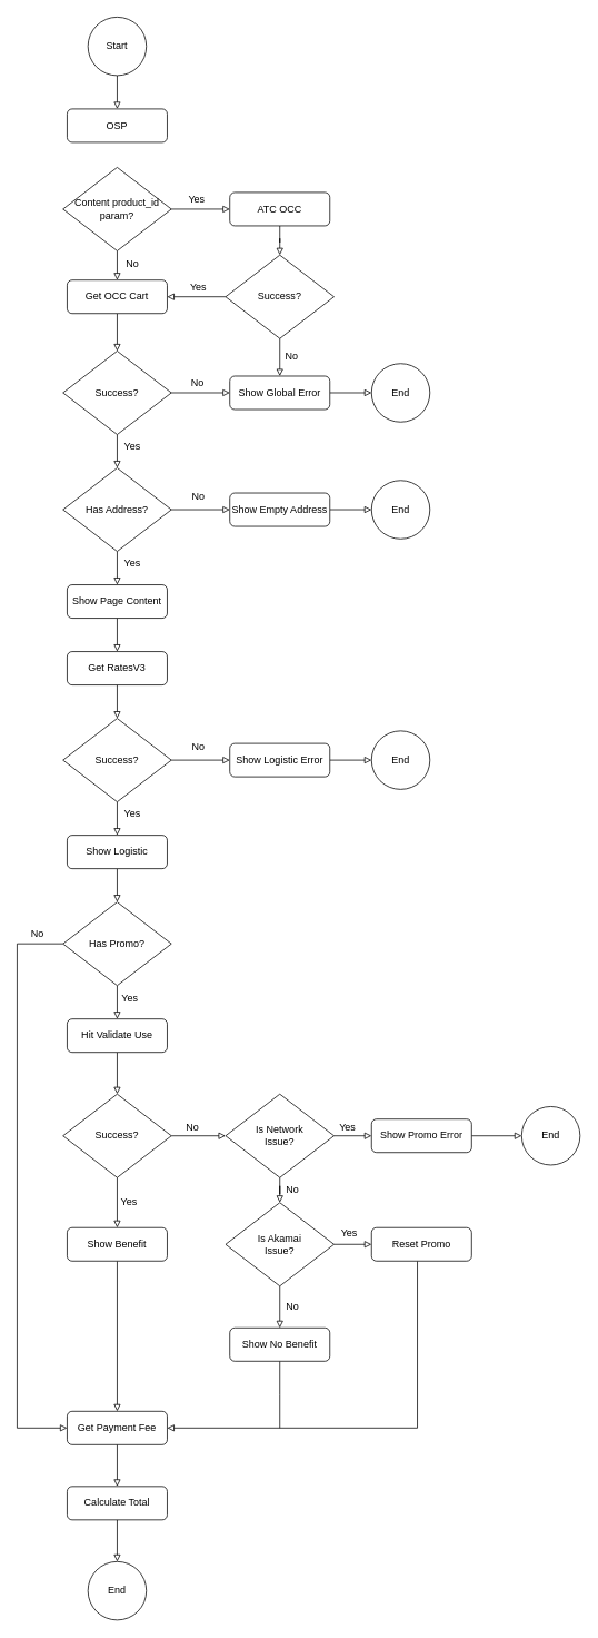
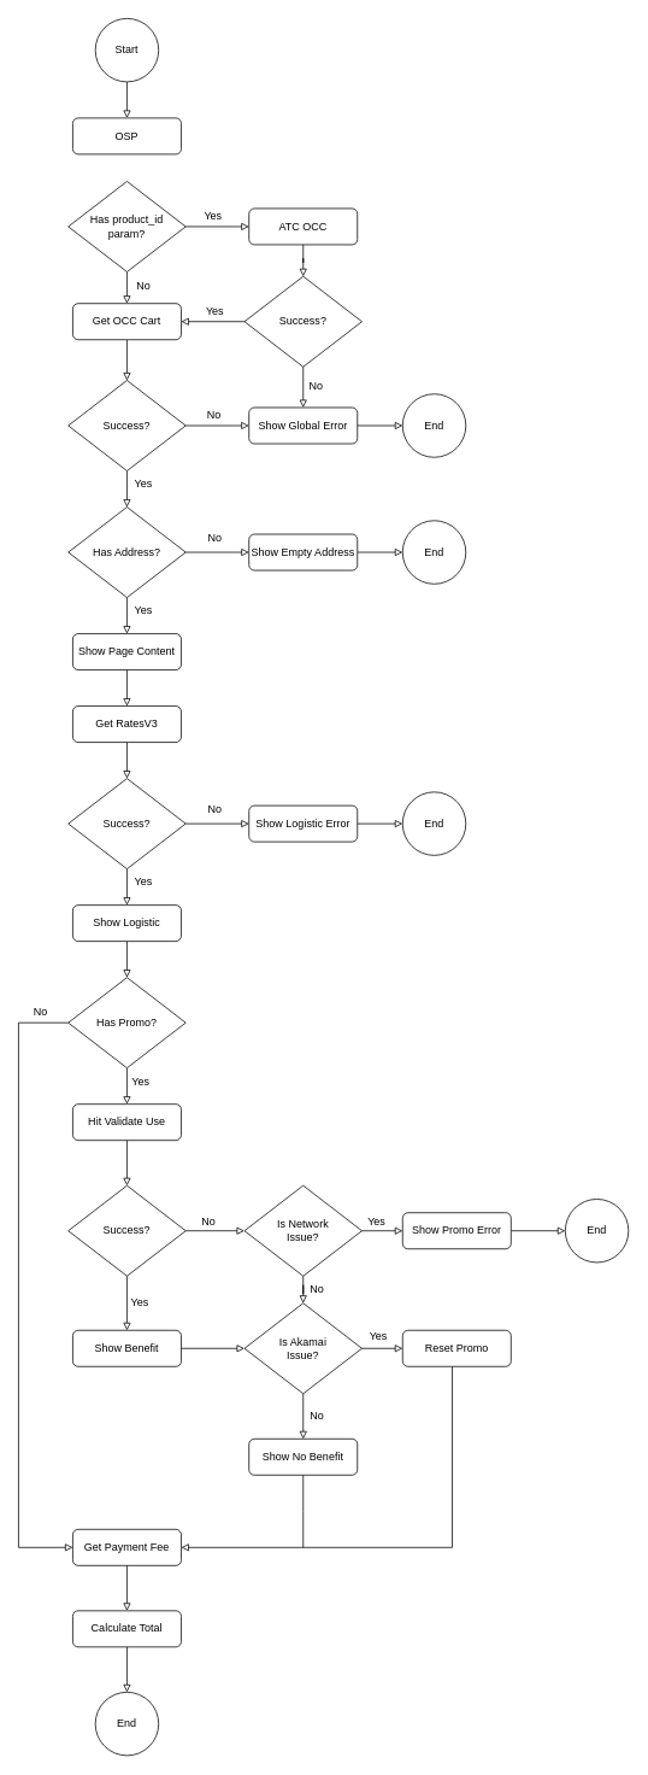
  <mxCell id="0" />
  <mxCell id="1" parent="0" />
  <mxCell id="2" style="edgeStyle=orthogonalEdgeStyle;rounded=0;orthogonalLoop=1;jettySize=auto;html=1;entryX=0.5;entryY=0;entryDx=0;entryDy=0;endArrow=block;endFill=0;" edge="1" parent="1" source="3" target="4"><mxGeometry relative="1" as="geometry" /></mxCell>
  <mxCell id="3" value="Start" style="ellipse;whiteSpace=wrap;html=1;aspect=fixed;" vertex="1" parent="1"><mxGeometry x="105" y="20" width="70" height="70" as="geometry" /></mxCell>
  <mxCell id="4" value="OSP" style="rounded=1;whiteSpace=wrap;html=1;" vertex="1" parent="1"><mxGeometry x="80" y="130" width="120" height="40" as="geometry" /></mxCell>
  <mxCell id="5" style="edgeStyle=orthogonalEdgeStyle;rounded=0;orthogonalLoop=1;jettySize=auto;html=1;exitX=0.5;exitY=1;exitDx=0;exitDy=0;entryX=0.5;entryY=0;entryDx=0;entryDy=0;endArrow=block;endFill=0;" edge="1" parent="1" source="7" target="14"><mxGeometry relative="1" as="geometry" /></mxCell>
  <mxCell id="6" style="edgeStyle=orthogonalEdgeStyle;rounded=0;orthogonalLoop=1;jettySize=auto;html=1;entryX=0;entryY=0.5;entryDx=0;entryDy=0;endArrow=block;endFill=0;" edge="1" parent="1" source="7" target="9"><mxGeometry relative="1" as="geometry" /></mxCell>
- <mxCell id="7" value="Content product_id &lt;br&gt;param?" style="rhombus;whiteSpace=wrap;html=1;" vertex="1" parent="1"><mxGeometry x="75" y="200" width="130" height="100" as="geometry" /></mxCell>
+ <mxCell id="7" value="Has product_id &lt;br&gt;param?" style="rhombus;whiteSpace=wrap;html=1;" vertex="1" parent="1"><mxGeometry x="75" y="200" width="130" height="100" as="geometry" /></mxCell>
  <mxCell id="8" style="edgeStyle=orthogonalEdgeStyle;rounded=0;orthogonalLoop=1;jettySize=auto;html=1;exitX=0.5;exitY=1;exitDx=0;exitDy=0;endArrow=block;endFill=0;" edge="1" parent="1" source="9" target="12"><mxGeometry relative="1" as="geometry" /></mxCell>
  <mxCell id="9" value="ATC OCC" style="rounded=1;whiteSpace=wrap;html=1;" vertex="1" parent="1"><mxGeometry x="275" y="230" width="120" height="40" as="geometry" /></mxCell>
  <mxCell id="10" style="edgeStyle=orthogonalEdgeStyle;rounded=0;orthogonalLoop=1;jettySize=auto;html=1;entryX=1;entryY=0.5;entryDx=0;entryDy=0;endArrow=block;endFill=0;" edge="1" parent="1" source="12" target="14"><mxGeometry relative="1" as="geometry" /></mxCell>
  <mxCell id="11" style="edgeStyle=orthogonalEdgeStyle;rounded=0;orthogonalLoop=1;jettySize=auto;html=1;entryX=0.5;entryY=0;entryDx=0;entryDy=0;endArrow=block;endFill=0;" edge="1" parent="1" source="12" target="19"><mxGeometry relative="1" as="geometry" /></mxCell>
  <mxCell id="12" value="Success?" style="rhombus;whiteSpace=wrap;html=1;" vertex="1" parent="1"><mxGeometry x="270" y="305" width="130" height="100" as="geometry" /></mxCell>
  <mxCell id="13" style="edgeStyle=orthogonalEdgeStyle;rounded=0;orthogonalLoop=1;jettySize=auto;html=1;endArrow=block;endFill=0;" edge="1" parent="1" source="14" target="17"><mxGeometry relative="1" as="geometry" /></mxCell>
  <mxCell id="14" value="Get OCC Cart" style="rounded=1;whiteSpace=wrap;html=1;" vertex="1" parent="1"><mxGeometry x="80" y="335" width="120" height="40" as="geometry" /></mxCell>
  <mxCell id="15" style="edgeStyle=orthogonalEdgeStyle;rounded=0;orthogonalLoop=1;jettySize=auto;html=1;entryX=0;entryY=0.5;entryDx=0;entryDy=0;endArrow=block;endFill=0;" edge="1" parent="1" source="17" target="19"><mxGeometry relative="1" as="geometry" /></mxCell>
  <mxCell id="16" style="edgeStyle=orthogonalEdgeStyle;rounded=0;orthogonalLoop=1;jettySize=auto;html=1;entryX=0.5;entryY=0;entryDx=0;entryDy=0;endArrow=block;endFill=0;" edge="1" parent="1" source="17" target="23"><mxGeometry relative="1" as="geometry" /></mxCell>
  <mxCell id="17" value="Success?" style="rhombus;whiteSpace=wrap;html=1;" vertex="1" parent="1"><mxGeometry x="75" y="420" width="130" height="100" as="geometry" /></mxCell>
  <mxCell id="18" style="edgeStyle=orthogonalEdgeStyle;rounded=0;orthogonalLoop=1;jettySize=auto;html=1;endArrow=block;endFill=0;" edge="1" parent="1" source="19" target="20"><mxGeometry relative="1" as="geometry" /></mxCell>
  <mxCell id="19" value="Show Global Error" style="rounded=1;whiteSpace=wrap;html=1;" vertex="1" parent="1"><mxGeometry x="275" y="450" width="120" height="40" as="geometry" /></mxCell>
  <mxCell id="20" value="End" style="ellipse;whiteSpace=wrap;html=1;aspect=fixed;" vertex="1" parent="1"><mxGeometry x="445" y="435" width="70" height="70" as="geometry" /></mxCell>
  <mxCell id="21" style="edgeStyle=orthogonalEdgeStyle;rounded=0;orthogonalLoop=1;jettySize=auto;html=1;entryX=0;entryY=0.5;entryDx=0;entryDy=0;endArrow=block;endFill=0;" edge="1" parent="1" source="23" target="25"><mxGeometry relative="1" as="geometry" /></mxCell>
  <mxCell id="22" style="edgeStyle=orthogonalEdgeStyle;rounded=0;orthogonalLoop=1;jettySize=auto;html=1;entryX=0.5;entryY=0;entryDx=0;entryDy=0;endArrow=block;endFill=0;" edge="1" parent="1" source="23" target="28"><mxGeometry relative="1" as="geometry" /></mxCell>
  <mxCell id="23" value="Has Address?" style="rhombus;whiteSpace=wrap;html=1;" vertex="1" parent="1"><mxGeometry x="75" y="560" width="130" height="100" as="geometry" /></mxCell>
  <mxCell id="24" style="edgeStyle=orthogonalEdgeStyle;rounded=0;orthogonalLoop=1;jettySize=auto;html=1;entryX=0;entryY=0.5;entryDx=0;entryDy=0;endArrow=block;endFill=0;" edge="1" parent="1" source="25" target="26"><mxGeometry relative="1" as="geometry" /></mxCell>
  <mxCell id="25" value="Show Empty Address" style="rounded=1;whiteSpace=wrap;html=1;" vertex="1" parent="1"><mxGeometry x="275" y="590" width="120" height="40" as="geometry" /></mxCell>
  <mxCell id="26" value="End" style="ellipse;whiteSpace=wrap;html=1;aspect=fixed;" vertex="1" parent="1"><mxGeometry x="445" y="575" width="70" height="70" as="geometry" /></mxCell>
  <mxCell id="27" style="edgeStyle=orthogonalEdgeStyle;rounded=0;orthogonalLoop=1;jettySize=auto;html=1;endArrow=block;endFill=0;" edge="1" parent="1" source="28" target="30"><mxGeometry relative="1" as="geometry" /></mxCell>
  <mxCell id="28" value="Show Page Content" style="rounded=1;whiteSpace=wrap;html=1;" vertex="1" parent="1"><mxGeometry x="80" y="700" width="120" height="40" as="geometry" /></mxCell>
  <mxCell id="29" style="edgeStyle=orthogonalEdgeStyle;rounded=0;orthogonalLoop=1;jettySize=auto;html=1;entryX=0.5;entryY=0;entryDx=0;entryDy=0;endArrow=block;endFill=0;" edge="1" parent="1" source="30" target="33"><mxGeometry relative="1" as="geometry" /></mxCell>
  <mxCell id="30" value="Get RatesV3" style="rounded=1;whiteSpace=wrap;html=1;" vertex="1" parent="1"><mxGeometry x="80" y="780" width="120" height="40" as="geometry" /></mxCell>
  <mxCell id="31" style="edgeStyle=orthogonalEdgeStyle;rounded=0;orthogonalLoop=1;jettySize=auto;html=1;entryX=0;entryY=0.5;entryDx=0;entryDy=0;endArrow=block;endFill=0;" edge="1" parent="1" source="33" target="37"><mxGeometry relative="1" as="geometry" /></mxCell>
  <mxCell id="32" style="edgeStyle=orthogonalEdgeStyle;rounded=0;orthogonalLoop=1;jettySize=auto;html=1;entryX=0.5;entryY=0;entryDx=0;entryDy=0;endArrow=block;endFill=0;" edge="1" parent="1" source="33" target="35"><mxGeometry relative="1" as="geometry" /></mxCell>
  <mxCell id="33" value="Success?" style="rhombus;whiteSpace=wrap;html=1;" vertex="1" parent="1"><mxGeometry x="75" y="860" width="130" height="100" as="geometry" /></mxCell>
  <mxCell id="34" style="edgeStyle=orthogonalEdgeStyle;rounded=0;orthogonalLoop=1;jettySize=auto;html=1;endArrow=block;endFill=0;" edge="1" parent="1" source="35" target="41"><mxGeometry relative="1" as="geometry" /></mxCell>
  <mxCell id="35" value="Show Logistic" style="rounded=1;whiteSpace=wrap;html=1;" vertex="1" parent="1"><mxGeometry x="80" y="1000" width="120" height="40" as="geometry" /></mxCell>
  <mxCell id="36" style="edgeStyle=orthogonalEdgeStyle;rounded=0;orthogonalLoop=1;jettySize=auto;html=1;entryX=0;entryY=0.5;entryDx=0;entryDy=0;endArrow=block;endFill=0;" edge="1" parent="1" source="37" target="38"><mxGeometry relative="1" as="geometry" /></mxCell>
  <mxCell id="37" value="Show Logistic Error" style="rounded=1;whiteSpace=wrap;html=1;" vertex="1" parent="1"><mxGeometry x="275" y="890" width="120" height="40" as="geometry" /></mxCell>
  <mxCell id="38" value="End" style="ellipse;whiteSpace=wrap;html=1;aspect=fixed;" vertex="1" parent="1"><mxGeometry x="445" y="875" width="70" height="70" as="geometry" /></mxCell>
  <mxCell id="39" style="edgeStyle=orthogonalEdgeStyle;rounded=0;orthogonalLoop=1;jettySize=auto;html=1;entryX=0.5;entryY=0;entryDx=0;entryDy=0;endArrow=block;endFill=0;" edge="1" parent="1" source="41" target="43"><mxGeometry relative="1" as="geometry" /></mxCell>
  <mxCell id="40" style="edgeStyle=orthogonalEdgeStyle;rounded=0;orthogonalLoop=1;jettySize=auto;html=1;exitX=0;exitY=0.5;exitDx=0;exitDy=0;entryX=0;entryY=0.5;entryDx=0;entryDy=0;endArrow=block;endFill=0;" edge="1" parent="1" source="41" target="63"><mxGeometry relative="1" as="geometry"><Array as="points"><mxPoint x="20" y="1130" /><mxPoint x="20" y="1710" /></Array></mxGeometry></mxCell>
  <mxCell id="41" value="Has Promo?" style="rhombus;whiteSpace=wrap;html=1;" vertex="1" parent="1"><mxGeometry x="75" y="1080" width="130" height="100" as="geometry" /></mxCell>
  <mxCell id="42" style="edgeStyle=orthogonalEdgeStyle;rounded=0;orthogonalLoop=1;jettySize=auto;html=1;entryX=0.5;entryY=0;entryDx=0;entryDy=0;endArrow=block;endFill=0;" edge="1" parent="1" source="43" target="46"><mxGeometry relative="1" as="geometry" /></mxCell>
  <mxCell id="43" value="Hit Validate Use" style="rounded=1;whiteSpace=wrap;html=1;" vertex="1" parent="1"><mxGeometry x="80" y="1220" width="120" height="40" as="geometry" /></mxCell>
  <mxCell id="44" style="edgeStyle=orthogonalEdgeStyle;rounded=0;orthogonalLoop=1;jettySize=auto;html=1;entryX=0.5;entryY=0;entryDx=0;entryDy=0;endArrow=block;endFill=0;" edge="1" parent="1" source="46" target="54"><mxGeometry relative="1" as="geometry" /></mxCell>
  <mxCell id="45" style="edgeStyle=orthogonalEdgeStyle;rounded=0;orthogonalLoop=1;jettySize=auto;html=1;entryX=0;entryY=0.5;entryDx=0;entryDy=0;endArrow=block;endFill=0;" edge="1" parent="1" source="46" target="51"><mxGeometry relative="1" as="geometry" /></mxCell>
  <mxCell id="46" value="Success?" style="rhombus;whiteSpace=wrap;html=1;" vertex="1" parent="1"><mxGeometry x="75" y="1310" width="130" height="100" as="geometry" /></mxCell>
  <mxCell id="47" style="edgeStyle=orthogonalEdgeStyle;rounded=0;orthogonalLoop=1;jettySize=auto;html=1;entryX=0;entryY=0.5;entryDx=0;entryDy=0;endArrow=block;endFill=0;" edge="1" parent="1" source="48" target="52"><mxGeometry relative="1" as="geometry" /></mxCell>
  <mxCell id="48" value="Show Promo Error" style="rounded=1;whiteSpace=wrap;html=1;" vertex="1" parent="1"><mxGeometry x="445" y="1340" width="120" height="40" as="geometry" /></mxCell>
  <mxCell id="49" style="edgeStyle=orthogonalEdgeStyle;rounded=0;orthogonalLoop=1;jettySize=auto;html=1;entryX=0;entryY=0.5;entryDx=0;entryDy=0;endArrow=block;endFill=0;" edge="1" parent="1" source="51" target="48"><mxGeometry relative="1" as="geometry" /></mxCell>
  <mxCell id="50" style="edgeStyle=orthogonalEdgeStyle;rounded=0;orthogonalLoop=1;jettySize=auto;html=1;entryX=0.5;entryY=0;entryDx=0;entryDy=0;endArrow=block;endFill=0;" edge="1" parent="1" source="51" target="57"><mxGeometry relative="1" as="geometry" /></mxCell>
  <mxCell id="51" value="Is Network&lt;br&gt;Issue?" style="rhombus;whiteSpace=wrap;html=1;" vertex="1" parent="1"><mxGeometry x="270" y="1310" width="130" height="100" as="geometry" /></mxCell>
  <mxCell id="52" value="End" style="ellipse;whiteSpace=wrap;html=1;aspect=fixed;" vertex="1" parent="1"><mxGeometry x="625" y="1325" width="70" height="70" as="geometry" /></mxCell>
- <mxCell id="53" style="edgeStyle=orthogonalEdgeStyle;rounded=0;orthogonalLoop=1;jettySize=auto;html=1;entryX=0.5;entryY=0;entryDx=0;entryDy=0;endArrow=block;endFill=0;" edge="1" parent="1" source="54" target="63"><mxGeometry relative="1" as="geometry" /></mxCell>
+ <mxCell id="53" style="edgeStyle=orthogonalEdgeStyle;rounded=0;orthogonalLoop=1;jettySize=auto;html=1;endArrow=block;endFill=0;" edge="1" parent="1" source="54" target="57"><mxGeometry relative="1" as="geometry" /></mxCell>
  <mxCell id="54" value="Show Benefit" style="rounded=1;whiteSpace=wrap;html=1;" vertex="1" parent="1"><mxGeometry x="80" y="1470" width="120" height="40" as="geometry" /></mxCell>
  <mxCell id="55" style="edgeStyle=orthogonalEdgeStyle;rounded=0;orthogonalLoop=1;jettySize=auto;html=1;entryX=0;entryY=0.5;entryDx=0;entryDy=0;endArrow=block;endFill=0;" edge="1" parent="1" source="57" target="59"><mxGeometry relative="1" as="geometry" /></mxCell>
  <mxCell id="56" style="edgeStyle=orthogonalEdgeStyle;rounded=0;orthogonalLoop=1;jettySize=auto;html=1;entryX=0.5;entryY=0;entryDx=0;entryDy=0;endArrow=block;endFill=0;" edge="1" parent="1" source="57" target="61"><mxGeometry relative="1" as="geometry" /></mxCell>
  <mxCell id="57" value="Is Akamai &lt;br&gt;Issue?" style="rhombus;whiteSpace=wrap;html=1;" vertex="1" parent="1"><mxGeometry x="270" y="1440" width="130" height="100" as="geometry" /></mxCell>
  <mxCell id="58" style="edgeStyle=orthogonalEdgeStyle;rounded=0;orthogonalLoop=1;jettySize=auto;html=1;entryX=1;entryY=0.5;entryDx=0;entryDy=0;endArrow=block;endFill=0;" edge="1" parent="1" source="59" target="63"><mxGeometry relative="1" as="geometry"><Array as="points"><mxPoint x="500" y="1710" /></Array></mxGeometry></mxCell>
  <mxCell id="59" value="Reset Promo" style="rounded=1;whiteSpace=wrap;html=1;" vertex="1" parent="1"><mxGeometry x="445" y="1470" width="120" height="40" as="geometry" /></mxCell>
  <mxCell id="60" style="edgeStyle=orthogonalEdgeStyle;rounded=0;orthogonalLoop=1;jettySize=auto;html=1;endArrow=none;endFill=0;" edge="1" parent="1" source="61"><mxGeometry relative="1" as="geometry"><mxPoint x="335" y="1710" as="targetPoint" /></mxGeometry></mxCell>
  <mxCell id="61" value="Show No Benefit" style="rounded=1;whiteSpace=wrap;html=1;" vertex="1" parent="1"><mxGeometry x="275" y="1590" width="120" height="40" as="geometry" /></mxCell>
  <mxCell id="62" style="edgeStyle=orthogonalEdgeStyle;rounded=0;orthogonalLoop=1;jettySize=auto;html=1;endArrow=block;endFill=0;" edge="1" parent="1" source="63" target="65"><mxGeometry relative="1" as="geometry" /></mxCell>
  <mxCell id="63" value="Get Payment Fee" style="rounded=1;whiteSpace=wrap;html=1;" vertex="1" parent="1"><mxGeometry x="80" y="1690" width="120" height="40" as="geometry" /></mxCell>
  <mxCell id="64" style="edgeStyle=orthogonalEdgeStyle;rounded=0;orthogonalLoop=1;jettySize=auto;html=1;entryX=0.5;entryY=0;entryDx=0;entryDy=0;endArrow=block;endFill=0;" edge="1" parent="1" source="65" target="66"><mxGeometry relative="1" as="geometry" /></mxCell>
  <mxCell id="65" value="Calculate Total" style="rounded=1;whiteSpace=wrap;html=1;" vertex="1" parent="1"><mxGeometry x="80" y="1780" width="120" height="40" as="geometry" /></mxCell>
  <mxCell id="66" value="End" style="ellipse;whiteSpace=wrap;html=1;aspect=fixed;" vertex="1" parent="1"><mxGeometry x="105" y="1870" width="70" height="70" as="geometry" /></mxCell>
  <mxCell id="67" value="No" style="text;html=1;align=center;verticalAlign=middle;resizable=0;points=[];autosize=1;strokeColor=none;fillColor=none;" vertex="1" parent="1"><mxGeometry x="138" y="301" width="40" height="30" as="geometry" /></mxCell>
  <mxCell id="68" value="Yes" style="text;html=1;align=center;verticalAlign=middle;resizable=0;points=[];autosize=1;strokeColor=none;fillColor=none;" vertex="1" parent="1"><mxGeometry x="215" y="224" width="40" height="30" as="geometry" /></mxCell>
  <mxCell id="69" value="Yes" style="text;html=1;align=center;verticalAlign=middle;resizable=0;points=[];autosize=1;strokeColor=none;fillColor=none;" vertex="1" parent="1"><mxGeometry x="217" y="329" width="40" height="30" as="geometry" /></mxCell>
  <mxCell id="70" value="No" style="text;html=1;align=center;verticalAlign=middle;resizable=0;points=[];autosize=1;strokeColor=none;fillColor=none;" vertex="1" parent="1"><mxGeometry x="329" y="411" width="40" height="30" as="geometry" /></mxCell>
  <mxCell id="71" value="No" style="text;html=1;align=center;verticalAlign=middle;resizable=0;points=[];autosize=1;strokeColor=none;fillColor=none;" vertex="1" parent="1"><mxGeometry x="216" y="443" width="40" height="30" as="geometry" /></mxCell>
  <mxCell id="72" value="Yes" style="text;html=1;align=center;verticalAlign=middle;resizable=0;points=[];autosize=1;strokeColor=none;fillColor=none;" vertex="1" parent="1"><mxGeometry x="138" y="520" width="40" height="30" as="geometry" /></mxCell>
  <mxCell id="73" value="No" style="text;html=1;align=center;verticalAlign=middle;resizable=0;points=[];autosize=1;strokeColor=none;fillColor=none;" vertex="1" parent="1"><mxGeometry x="217" y="580" width="40" height="30" as="geometry" /></mxCell>
  <mxCell id="74" value="Yes" style="text;html=1;align=center;verticalAlign=middle;resizable=0;points=[];autosize=1;strokeColor=none;fillColor=none;" vertex="1" parent="1"><mxGeometry x="138" y="660" width="40" height="30" as="geometry" /></mxCell>
  <mxCell id="75" value="No" style="text;html=1;align=center;verticalAlign=middle;resizable=0;points=[];autosize=1;strokeColor=none;fillColor=none;" vertex="1" parent="1"><mxGeometry x="217" y="880" width="40" height="30" as="geometry" /></mxCell>
  <mxCell id="76" value="Yes" style="text;html=1;align=center;verticalAlign=middle;resizable=0;points=[];autosize=1;strokeColor=none;fillColor=none;" vertex="1" parent="1"><mxGeometry x="138" y="960" width="40" height="30" as="geometry" /></mxCell>
  <mxCell id="77" value="Yes" style="text;html=1;align=center;verticalAlign=middle;resizable=0;points=[];autosize=1;strokeColor=none;fillColor=none;" vertex="1" parent="1"><mxGeometry x="135" y="1180" width="40" height="30" as="geometry" /></mxCell>
  <mxCell id="78" value="No" style="text;html=1;align=center;verticalAlign=middle;resizable=0;points=[];autosize=1;strokeColor=none;fillColor=none;" vertex="1" parent="1"><mxGeometry x="24" y="1103" width="40" height="30" as="geometry" /></mxCell>
  <mxCell id="79" value="Yes" style="text;html=1;align=center;verticalAlign=middle;resizable=0;points=[];autosize=1;strokeColor=none;fillColor=none;" vertex="1" parent="1"><mxGeometry x="134" y="1425" width="40" height="30" as="geometry" /></mxCell>
  <mxCell id="80" value="No" style="text;html=1;align=center;verticalAlign=middle;resizable=0;points=[];autosize=1;strokeColor=none;fillColor=none;" vertex="1" parent="1"><mxGeometry x="210" y="1335" width="40" height="30" as="geometry" /></mxCell>
  <mxCell id="81" value="Yes" style="text;html=1;align=center;verticalAlign=middle;resizable=0;points=[];autosize=1;strokeColor=none;fillColor=none;" vertex="1" parent="1"><mxGeometry x="396" y="1335" width="40" height="30" as="geometry" /></mxCell>
  <mxCell id="82" value="Yes" style="text;html=1;align=center;verticalAlign=middle;resizable=0;points=[];autosize=1;strokeColor=none;fillColor=none;" vertex="1" parent="1"><mxGeometry x="398" y="1462" width="40" height="30" as="geometry" /></mxCell>
  <mxCell id="83" value="No" style="text;html=1;align=center;verticalAlign=middle;resizable=0;points=[];autosize=1;strokeColor=none;fillColor=none;" vertex="1" parent="1"><mxGeometry x="330" y="1410" width="40" height="30" as="geometry" /></mxCell>
  <mxCell id="84" value="No" style="text;html=1;align=center;verticalAlign=middle;resizable=0;points=[];autosize=1;strokeColor=none;fillColor=none;" vertex="1" parent="1"><mxGeometry x="330" y="1550" width="40" height="30" as="geometry" /></mxCell>
